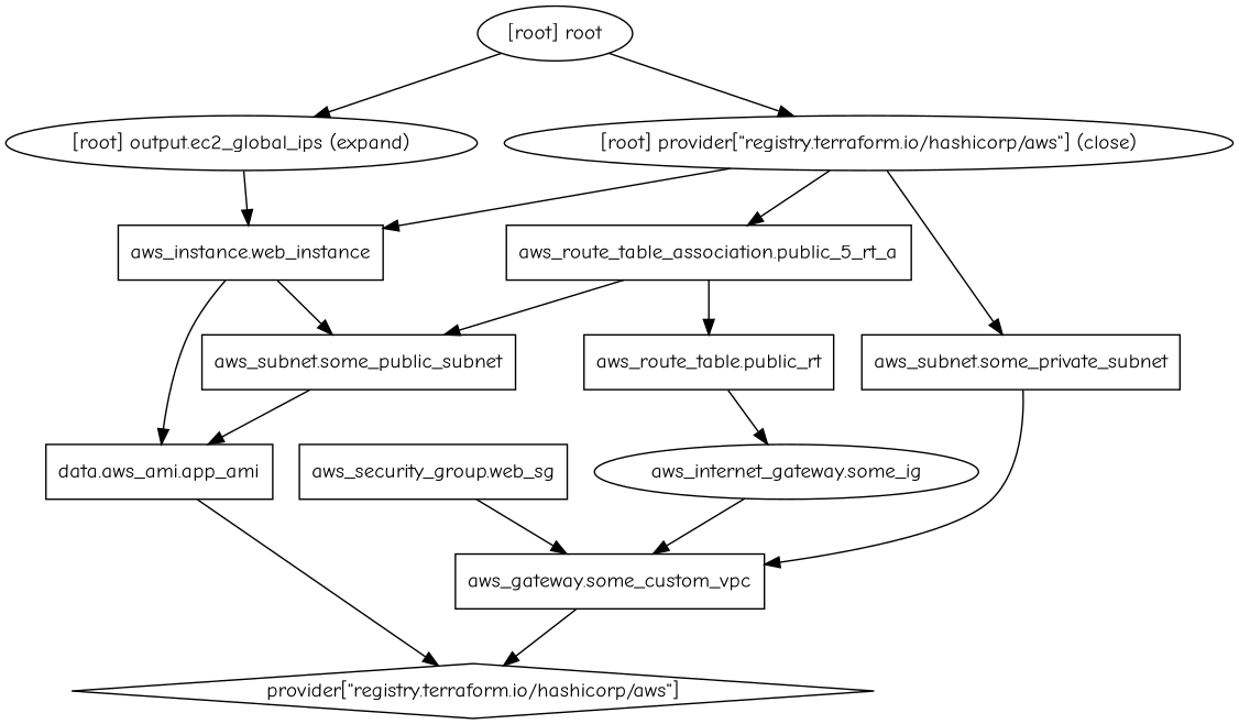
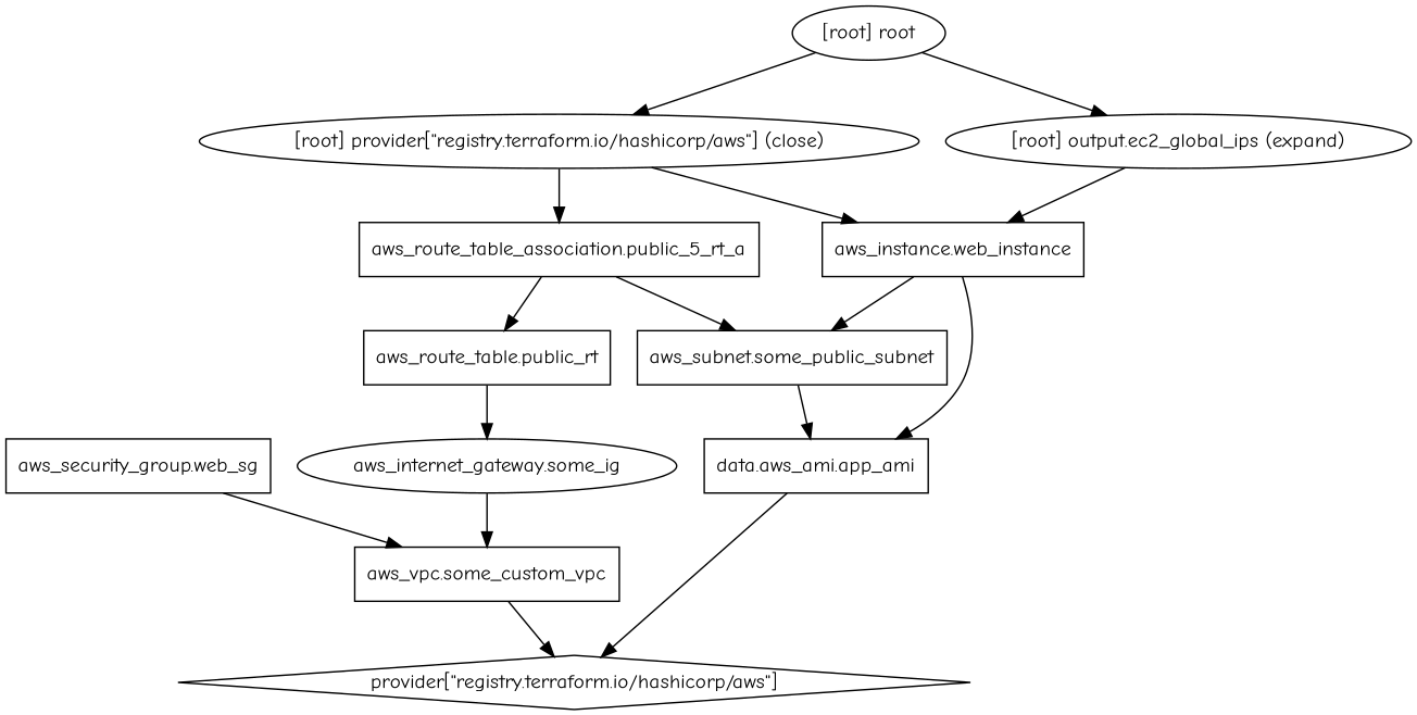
  digraph {
    compound=true
    fontname="Comic Neue"
    newrank=true
    node [fontname="Comic Neue" shape=box]
    edge [fontname="Comic Neue"]
    n1 [label="aws_instance.web_instance"]
    n2 [label="aws_security_group.web_sg"]
    n3 [label="aws_subnet.some_public_subnet"]
    n4 [label="data.aws_ami.app_ami"]
    n5 [label="aws_internet_gateway.some_ig" shape=ellipse]
-   n6 [label="aws_gateway.some_custom_vpc"]
+   n6 [label="aws_vpc.some_custom_vpc"]
    n7 [label="aws_route_table.public_rt"]
    n8 [label="aws_route_table_association.public_5_rt_a"]
-   n9 [label="aws_subnet.some_private_subnet"]
    n10 [label="provider[\"registry.terraform.io/hashicorp/aws\"]" shape=diamond]
    "[root] output.ec2_global_ips (expand)" [shape=""]
    "[root] provider[\"registry.terraform.io/hashicorp/aws\"] (close)" [shape=""]
    "[root] root" [shape=""]
    subgraph sub_1 {
      n1
      n2
      n3
      n4
      n5
      n6
      n7
      n8
-     n9
      n10
      "[root] output.ec2_global_ips (expand)"
      "[root] provider[\"registry.terraform.io/hashicorp/aws\"] (close)"
      "[root] root"
    }
    n1 -> n3
    n1 -> n4
    n2 -> n6
    n3 -> n4
    n4 -> n10
    n5 -> n6
    n6 -> n10
    n7 -> n5
    n8 -> n3
    n8 -> n7
-   n9 -> n6
    "[root] output.ec2_global_ips (expand)" -> n1
    "[root] provider[\"registry.terraform.io/hashicorp/aws\"] (close)" -> n1
    "[root] provider[\"registry.terraform.io/hashicorp/aws\"] (close)" -> n8
-   "[root] provider[\"registry.terraform.io/hashicorp/aws\"] (close)" -> n9
    "[root] root" -> "[root] output.ec2_global_ips (expand)"
    "[root] root" -> "[root] provider[\"registry.terraform.io/hashicorp/aws\"] (close)"
  }
